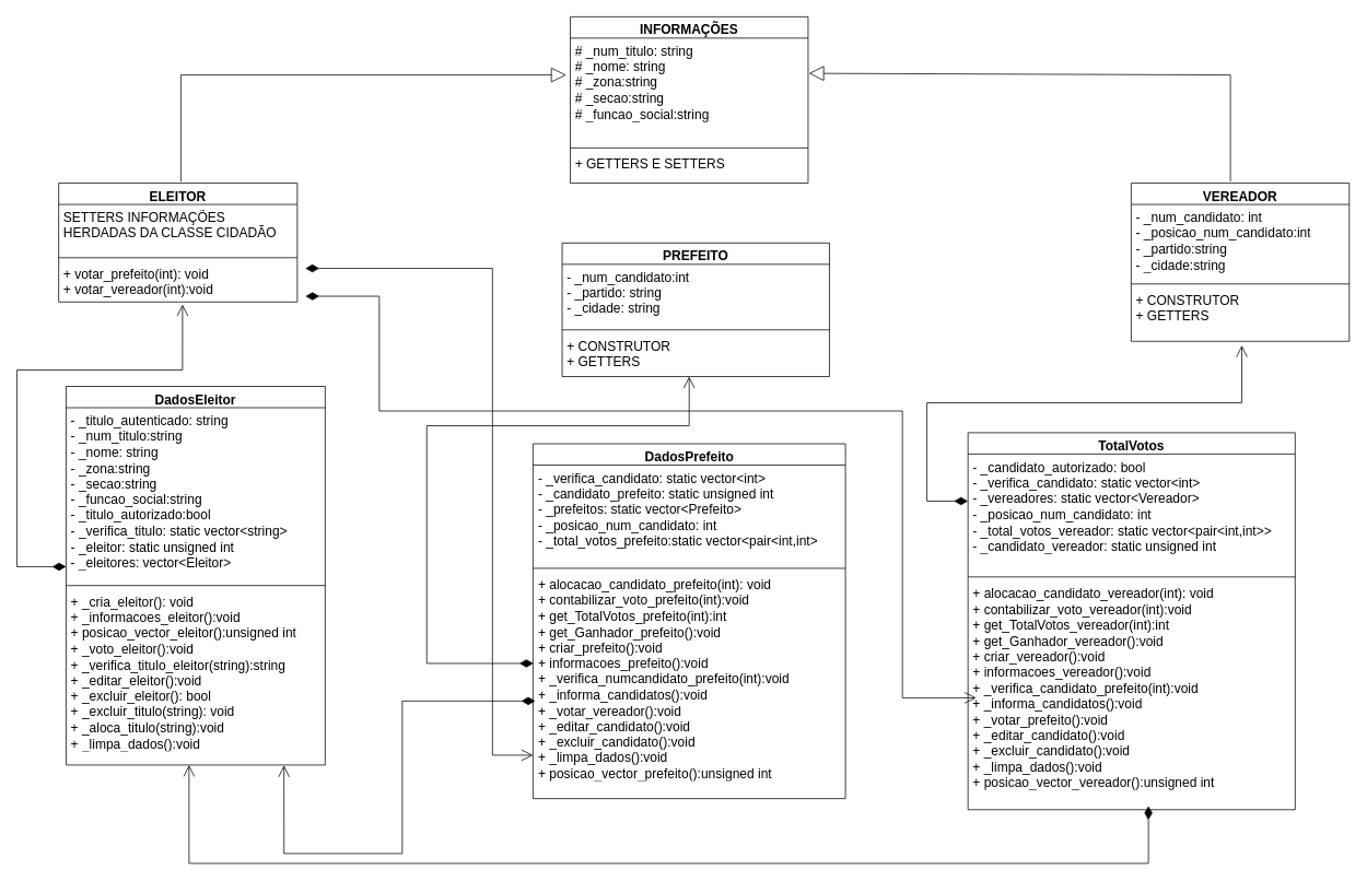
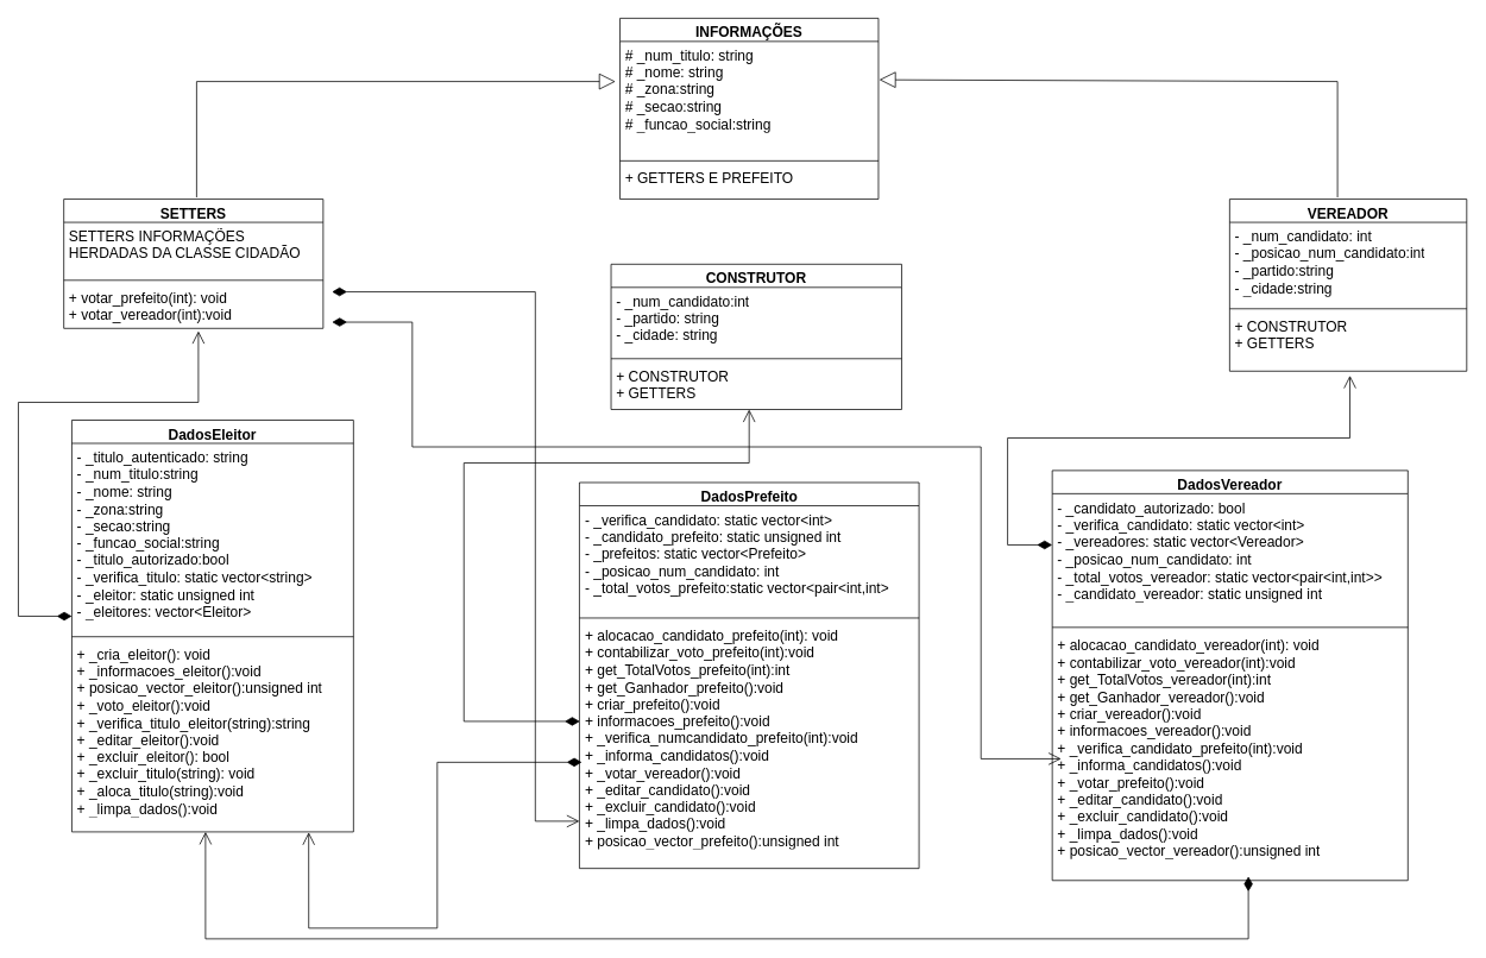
  <mxCell id="0" />
  <mxCell id="1" parent="0" />
  <mxCell id="2" value="INFORMAÇÕES" style="swimlane;fontStyle=1;align=center;verticalAlign=top;childLayout=stackLayout;horizontal=1;startSize=26;horizontalStack=0;resizeParent=1;resizeParentMax=0;resizeLast=0;collapsible=1;marginBottom=0;whiteSpace=wrap;html=1;fontSize=16;" parent="1" vertex="1"><mxGeometry x="695" y="20" width="290" height="203" as="geometry" /></mxCell>
  <mxCell id="3" value="# _num_titulo: string&lt;br&gt;# _nome: string&lt;br&gt;# _zona:string&lt;br&gt;# _secao:string&lt;br&gt;# _funcao_social:string" style="text;strokeColor=none;fillColor=none;align=left;verticalAlign=top;spacingLeft=4;spacingRight=4;overflow=hidden;rotatable=0;points=[[0,0.5],[1,0.5]];portConstraint=eastwest;whiteSpace=wrap;html=1;fontSize=16;" parent="2" vertex="1"><mxGeometry y="26" width="290" height="130" as="geometry" /></mxCell>
  <mxCell id="4" value="" style="line;strokeWidth=1;fillColor=none;align=left;verticalAlign=middle;spacingTop=-1;spacingLeft=3;spacingRight=3;rotatable=0;labelPosition=right;points=[];portConstraint=eastwest;strokeColor=inherit;fontSize=16;" parent="2" vertex="1"><mxGeometry y="156" width="290" height="8" as="geometry" /></mxCell>
- <mxCell id="5" value="+ GETTERS E SETTERS" style="text;strokeColor=none;fillColor=none;align=left;verticalAlign=top;spacingLeft=4;spacingRight=4;overflow=hidden;rotatable=0;points=[[0,0.5],[1,0.5]];portConstraint=eastwest;whiteSpace=wrap;html=1;fontSize=16;" parent="2" vertex="1"><mxGeometry y="164" width="290" height="39" as="geometry" /></mxCell>
- <mxCell id="6" value="ELEITOR" style="swimlane;fontStyle=1;align=center;verticalAlign=top;childLayout=stackLayout;horizontal=1;startSize=26;horizontalStack=0;resizeParent=1;resizeParentMax=0;resizeLast=0;collapsible=1;marginBottom=0;whiteSpace=wrap;html=1;fontSize=16;" parent="1" vertex="1"><mxGeometry x="71" y="223" width="291" height="145" as="geometry" /></mxCell>
+ <mxCell id="5" value="+ GETTERS E PREFEITO" style="text;strokeColor=none;fillColor=none;align=left;verticalAlign=top;spacingLeft=4;spacingRight=4;overflow=hidden;rotatable=0;points=[[0,0.5],[1,0.5]];portConstraint=eastwest;whiteSpace=wrap;html=1;fontSize=16;" parent="2" vertex="1"><mxGeometry y="164" width="290" height="39" as="geometry" /></mxCell>
+ <mxCell id="6" value="SETTERS" style="swimlane;fontStyle=1;align=center;verticalAlign=top;childLayout=stackLayout;horizontal=1;startSize=26;horizontalStack=0;resizeParent=1;resizeParentMax=0;resizeLast=0;collapsible=1;marginBottom=0;whiteSpace=wrap;html=1;fontSize=16;" parent="1" vertex="1"><mxGeometry x="71" y="223" width="291" height="145" as="geometry" /></mxCell>
  <mxCell id="7" value="SETTERS INFORMAÇÕES HERDADAS DA CLASSE CIDADÃO" style="text;strokeColor=none;fillColor=none;align=left;verticalAlign=top;spacingLeft=4;spacingRight=4;overflow=hidden;rotatable=0;points=[[0,0.5],[1,0.5]];portConstraint=eastwest;whiteSpace=wrap;html=1;fontSize=16;" parent="6" vertex="1"><mxGeometry y="26" width="291" height="61" as="geometry" /></mxCell>
  <mxCell id="8" value="" style="line;strokeWidth=1;fillColor=none;align=left;verticalAlign=middle;spacingTop=-1;spacingLeft=3;spacingRight=3;rotatable=0;labelPosition=right;points=[];portConstraint=eastwest;strokeColor=inherit;fontSize=16;" parent="6" vertex="1"><mxGeometry y="87" width="291" height="8" as="geometry" /></mxCell>
  <mxCell id="9" value="+ votar_prefeito(int): void&lt;br&gt;+ votar_vereador(int):void" style="text;strokeColor=none;fillColor=none;align=left;verticalAlign=top;spacingLeft=4;spacingRight=4;overflow=hidden;rotatable=0;points=[[0,0.5],[1,0.5]];portConstraint=eastwest;whiteSpace=wrap;html=1;fontSize=16;" parent="6" vertex="1"><mxGeometry y="95" width="291" height="50" as="geometry" /></mxCell>
- <mxCell id="10" value="PREFEITO&lt;br&gt;" style="swimlane;fontStyle=1;align=center;verticalAlign=top;childLayout=stackLayout;horizontal=1;startSize=26;horizontalStack=0;resizeParent=1;resizeParentMax=0;resizeLast=0;collapsible=1;marginBottom=0;whiteSpace=wrap;html=1;fontSize=16;" parent="1" vertex="1"><mxGeometry x="685" y="296" width="326" height="163" as="geometry" /></mxCell>
+ <mxCell id="10" value="CONSTRUTOR&lt;br&gt;" style="swimlane;fontStyle=1;align=center;verticalAlign=top;childLayout=stackLayout;horizontal=1;startSize=26;horizontalStack=0;resizeParent=1;resizeParentMax=0;resizeLast=0;collapsible=1;marginBottom=0;whiteSpace=wrap;html=1;fontSize=16;" parent="1" vertex="1"><mxGeometry x="685" y="296" width="326" height="163" as="geometry" /></mxCell>
  <mxCell id="11" value="- _num_candidato:int&lt;br&gt;- _partido: string&lt;br&gt;- _cidade: string" style="text;strokeColor=none;fillColor=none;align=left;verticalAlign=top;spacingLeft=4;spacingRight=4;overflow=hidden;rotatable=0;points=[[0,0.5],[1,0.5]];portConstraint=eastwest;whiteSpace=wrap;html=1;fontSize=16;" parent="10" vertex="1"><mxGeometry y="26" width="326" height="76" as="geometry" /></mxCell>
  <mxCell id="12" value="" style="line;strokeWidth=1;fillColor=none;align=left;verticalAlign=middle;spacingTop=-1;spacingLeft=3;spacingRight=3;rotatable=0;labelPosition=right;points=[];portConstraint=eastwest;strokeColor=inherit;fontSize=16;" parent="10" vertex="1"><mxGeometry y="102" width="326" height="8" as="geometry" /></mxCell>
  <mxCell id="13" value="+ CONSTRUTOR&lt;br&gt;+ GETTERS" style="text;strokeColor=none;fillColor=none;align=left;verticalAlign=top;spacingLeft=4;spacingRight=4;overflow=hidden;rotatable=0;points=[[0,0.5],[1,0.5]];portConstraint=eastwest;whiteSpace=wrap;html=1;fontSize=16;" parent="10" vertex="1"><mxGeometry y="110" width="326" height="53" as="geometry" /></mxCell>
  <mxCell id="14" value="VEREADOR" style="swimlane;fontStyle=1;align=center;verticalAlign=top;childLayout=stackLayout;horizontal=1;startSize=26;horizontalStack=0;resizeParent=1;resizeParentMax=0;resizeLast=0;collapsible=1;marginBottom=0;whiteSpace=wrap;html=1;fontSize=16;" parent="1" vertex="1"><mxGeometry x="1379" y="223" width="266" height="193" as="geometry" /></mxCell>
  <mxCell id="15" value="- _num_candidato: int&lt;br&gt;- _posicao_num_candidato:int&lt;br&gt;- _partido:string&lt;br&gt;- _cidade:string" style="text;strokeColor=none;fillColor=none;align=left;verticalAlign=top;spacingLeft=4;spacingRight=4;overflow=hidden;rotatable=0;points=[[0,0.5],[1,0.5]];portConstraint=eastwest;whiteSpace=wrap;html=1;fontSize=16;" parent="14" vertex="1"><mxGeometry y="26" width="266" height="93" as="geometry" /></mxCell>
  <mxCell id="16" value="" style="line;strokeWidth=1;fillColor=none;align=left;verticalAlign=middle;spacingTop=-1;spacingLeft=3;spacingRight=3;rotatable=0;labelPosition=right;points=[];portConstraint=eastwest;strokeColor=inherit;fontSize=16;" parent="14" vertex="1"><mxGeometry y="119" width="266" height="8" as="geometry" /></mxCell>
  <mxCell id="17" value="+ CONSTRUTOR&lt;br&gt;+ GETTERS" style="text;strokeColor=none;fillColor=none;align=left;verticalAlign=top;spacingLeft=4;spacingRight=4;overflow=hidden;rotatable=0;points=[[0,0.5],[1,0.5]];portConstraint=eastwest;whiteSpace=wrap;html=1;fontSize=16;" parent="14" vertex="1"><mxGeometry y="127" width="266" height="66" as="geometry" /></mxCell>
  <mxCell id="18" value="DadosPrefeito" style="swimlane;fontStyle=1;align=center;verticalAlign=top;childLayout=stackLayout;horizontal=1;startSize=26;horizontalStack=0;resizeParent=1;resizeParentMax=0;resizeLast=0;collapsible=1;marginBottom=0;whiteSpace=wrap;html=1;fontSize=16;" parent="1" vertex="1"><mxGeometry x="649.5" y="541" width="381" height="433" as="geometry" /></mxCell>
  <mxCell id="19" value="- _verifica_candidato: static vector&amp;lt;int&amp;gt;&lt;br&gt;- _candidato_prefeito: static unsigned int&lt;br&gt;- _prefeitos: static vector&amp;lt;Prefeito&amp;gt;&lt;br&gt;- _posicao_num_candidato: int&lt;br&gt;- _total_votos_prefeito:static vector&amp;lt;pair&amp;lt;int,int&amp;gt;" style="text;strokeColor=none;fillColor=none;align=left;verticalAlign=top;spacingLeft=4;spacingRight=4;overflow=hidden;rotatable=0;points=[[0,0.5],[1,0.5]];portConstraint=eastwest;whiteSpace=wrap;html=1;fontSize=16;" parent="18" vertex="1"><mxGeometry y="26" width="381" height="122" as="geometry" /></mxCell>
  <mxCell id="20" value="" style="line;strokeWidth=1;fillColor=none;align=left;verticalAlign=middle;spacingTop=-1;spacingLeft=3;spacingRight=3;rotatable=0;labelPosition=right;points=[];portConstraint=eastwest;strokeColor=inherit;fontSize=16;" parent="18" vertex="1"><mxGeometry y="148" width="381" height="8" as="geometry" /></mxCell>
  <mxCell id="21" value="+ alocacao_candidato_prefeito(int): void&lt;br&gt;+ contabilizar_voto_prefeito(int):void&lt;br&gt;+ get_TotalVotos_prefeito(int):int&lt;br&gt;+ get_Ganhador_prefeito():void&lt;br&gt;+ criar_prefeito():void&lt;br&gt;+ informacoes_prefeito():void&lt;br&gt;+ _verifica_numcandidato_prefeito(int):void&lt;br&gt;+ _informa_candidatos():void&lt;br&gt;+ _votar_vereador():void&lt;br&gt;+ _editar_candidato():void&lt;br&gt;+ _excluir_candidato():void&lt;br&gt;+ _limpa_dados():void&lt;br&gt;+ posicao_vector_prefeito():unsigned int" style="text;strokeColor=none;fillColor=none;align=left;verticalAlign=top;spacingLeft=4;spacingRight=4;overflow=hidden;rotatable=0;points=[[0,0.5],[1,0.5]];portConstraint=eastwest;whiteSpace=wrap;html=1;fontSize=16;" parent="18" vertex="1"><mxGeometry y="156" width="381" height="277" as="geometry" /></mxCell>
  <mxCell id="22" value="DadosEleitor" style="swimlane;fontStyle=1;align=center;verticalAlign=top;childLayout=stackLayout;horizontal=1;startSize=26;horizontalStack=0;resizeParent=1;resizeParentMax=0;resizeLast=0;collapsible=1;marginBottom=0;whiteSpace=wrap;html=1;fontSize=16;" parent="1" vertex="1"><mxGeometry x="80" y="471" width="316" height="462" as="geometry" /></mxCell>
  <mxCell id="23" value="- _titulo_autenticado: string&lt;br&gt;- _num_titulo:string&lt;br&gt;- _nome: string&lt;br&gt;- _zona:string&lt;br&gt;- _secao:string&lt;br&gt;- _funcao_social:string&lt;br&gt;- _titulo_autorizado:bool&lt;br&gt;- _verifica_titulo: static vector&amp;lt;string&amp;gt;&lt;br&gt;- _eleitor: static unsigned int&lt;br&gt;- _eleitores: vector&amp;lt;Eleitor&amp;gt;" style="text;strokeColor=none;fillColor=none;align=left;verticalAlign=top;spacingLeft=4;spacingRight=4;overflow=hidden;rotatable=0;points=[[0,0.5],[1,0.5]];portConstraint=eastwest;whiteSpace=wrap;html=1;fontSize=16;" parent="22" vertex="1"><mxGeometry y="26" width="316" height="213" as="geometry" /></mxCell>
  <mxCell id="24" value="" style="line;strokeWidth=1;fillColor=none;align=left;verticalAlign=middle;spacingTop=-1;spacingLeft=3;spacingRight=3;rotatable=0;labelPosition=right;points=[];portConstraint=eastwest;strokeColor=inherit;fontSize=16;" parent="22" vertex="1"><mxGeometry y="239" width="316" height="8" as="geometry" /></mxCell>
  <mxCell id="25" value="+ _cria_eleitor(): void&lt;br&gt;+ _informacoes_eleitor():void&lt;br&gt;+ posicao_vector_eleitor():unsigned int&lt;br&gt;+ _voto_eleitor():void&lt;br&gt;+ _verifica_titulo_eleitor(string):string&lt;br&gt;+ _editar_eleitor():void&lt;br&gt;+ _excluir_eleitor(): bool&lt;br&gt;+ _excluir_titulo(string): void&lt;br&gt;+ _aloca_titulo(string):void&lt;br&gt;+ _limpa_dados():void" style="text;strokeColor=none;fillColor=none;align=left;verticalAlign=top;spacingLeft=4;spacingRight=4;overflow=hidden;rotatable=0;points=[[0,0.5],[1,0.5]];portConstraint=eastwest;whiteSpace=wrap;html=1;fontSize=16;" parent="22" vertex="1"><mxGeometry y="247" width="316" height="215" as="geometry" /></mxCell>
- <mxCell id="26" value="TotalVotos" style="swimlane;fontStyle=1;align=center;verticalAlign=top;childLayout=stackLayout;horizontal=1;startSize=26;horizontalStack=0;resizeParent=1;resizeParentMax=0;resizeLast=0;collapsible=1;marginBottom=0;whiteSpace=wrap;html=1;fontSize=16;" parent="1" vertex="1"><mxGeometry x="1180" y="527.5" width="399" height="460" as="geometry" /></mxCell>
+ <mxCell id="26" value="DadosVereador" style="swimlane;fontStyle=1;align=center;verticalAlign=top;childLayout=stackLayout;horizontal=1;startSize=26;horizontalStack=0;resizeParent=1;resizeParentMax=0;resizeLast=0;collapsible=1;marginBottom=0;whiteSpace=wrap;html=1;fontSize=16;" parent="1" vertex="1"><mxGeometry x="1180" y="527.5" width="399" height="460" as="geometry" /></mxCell>
  <mxCell id="27" value="- _candidato_autorizado: bool&lt;br&gt;- _verifica_candidato: static vector&amp;lt;int&amp;gt;&lt;br&gt;- _vereadores: static vector&amp;lt;Vereador&amp;gt;&lt;br&gt;- _posicao_num_candidato: int&lt;br&gt;- _total_votos_vereador: static vector&amp;lt;pair&amp;lt;int,int&amp;gt;&amp;gt;&lt;br&gt;- _candidato_vereador: static unsigned int" style="text;strokeColor=none;fillColor=none;align=left;verticalAlign=top;spacingLeft=4;spacingRight=4;overflow=hidden;rotatable=0;points=[[0,0.5],[1,0.5]];portConstraint=eastwest;whiteSpace=wrap;html=1;fontSize=16;" parent="26" vertex="1"><mxGeometry y="26" width="399" height="146" as="geometry" /></mxCell>
  <mxCell id="28" value="" style="line;strokeWidth=1;fillColor=none;align=left;verticalAlign=middle;spacingTop=-1;spacingLeft=3;spacingRight=3;rotatable=0;labelPosition=right;points=[];portConstraint=eastwest;strokeColor=inherit;fontSize=16;" parent="26" vertex="1"><mxGeometry y="172" width="399" height="8" as="geometry" /></mxCell>
  <mxCell id="29" value="+ alocacao_candidato_vereador(int): void&lt;br style=&quot;border-color: var(--border-color);&quot;&gt;+ contabilizar_voto_vereador(int):void&lt;br style=&quot;border-color: var(--border-color);&quot;&gt;+ get_TotalVotos_vereador(int):int&lt;br style=&quot;border-color: var(--border-color);&quot;&gt;+ get_Ganhador_vereador():void&lt;br style=&quot;border-color: var(--border-color);&quot;&gt;+ criar_vereador():void&lt;br style=&quot;border-color: var(--border-color);&quot;&gt;+ informacoes_vereador():void&lt;br style=&quot;border-color: var(--border-color);&quot;&gt;+ _verifica_candidato_prefeito(int):void&lt;br style=&quot;border-color: var(--border-color);&quot;&gt;+ _informa_candidatos():void&lt;br style=&quot;border-color: var(--border-color);&quot;&gt;+ _votar_prefeito():void&lt;br style=&quot;border-color: var(--border-color);&quot;&gt;+ _editar_candidato():void&lt;br style=&quot;border-color: var(--border-color);&quot;&gt;+ _excluir_candidato():void&lt;br style=&quot;border-color: var(--border-color);&quot;&gt;+ _limpa_dados():void&lt;br style=&quot;border-color: var(--border-color);&quot;&gt;+ posicao_vector_vereador():unsigned int" style="text;strokeColor=none;fillColor=none;align=left;verticalAlign=top;spacingLeft=4;spacingRight=4;overflow=hidden;rotatable=0;points=[[0,0.5],[1,0.5]];portConstraint=eastwest;whiteSpace=wrap;html=1;fontSize=16;" parent="26" vertex="1"><mxGeometry y="180" width="399" height="280" as="geometry" /></mxCell>
  <mxCell id="30" value="" style="endArrow=block;endSize=16;endFill=0;html=1;rounded=0;fontSize=12;" edge="1" parent="1"><mxGeometry width="160" relative="1" as="geometry"><mxPoint x="220" y="221" as="sourcePoint" /><mxPoint x="690" y="91" as="targetPoint" /><Array as="points"><mxPoint x="220" y="91" /></Array></mxGeometry></mxCell>
  <mxCell id="31" value="" style="endArrow=block;endSize=16;endFill=0;html=1;rounded=0;fontSize=12;entryX=1.003;entryY=0.331;entryDx=0;entryDy=0;entryPerimeter=0;" edge="1" parent="1" target="3"><mxGeometry width="160" relative="1" as="geometry"><mxPoint x="1500" y="221" as="sourcePoint" /><mxPoint x="1050" y="101" as="targetPoint" /><Array as="points"><mxPoint x="1500" y="91" /></Array></mxGeometry></mxCell>
  <mxCell id="32" value="" style="endArrow=open;html=1;endSize=12;startArrow=diamondThin;startSize=14;startFill=1;edgeStyle=orthogonalEdgeStyle;align=left;verticalAlign=bottom;rounded=0;fontSize=12;entryX=0.519;entryY=1.06;entryDx=0;entryDy=0;entryPerimeter=0;" edge="1" parent="1" source="23" target="9"><mxGeometry x="-0.886" y="40" relative="1" as="geometry"><mxPoint x="50" y="751" as="sourcePoint" /><mxPoint x="380" y="521" as="targetPoint" /><Array as="points"><mxPoint x="20" y="691" /><mxPoint x="20" y="451" /><mxPoint x="222" y="451" /></Array><mxPoint as="offset" /></mxGeometry></mxCell>
  <mxCell id="33" value="" style="endArrow=open;html=1;endSize=12;startArrow=diamondThin;startSize=14;startFill=1;edgeStyle=orthogonalEdgeStyle;align=left;verticalAlign=bottom;rounded=0;fontSize=12;" edge="1" parent="1"><mxGeometry x="-1" y="3" relative="1" as="geometry"><mxPoint x="649.93" y="809" as="sourcePoint" /><mxPoint x="839.93" y="459" as="targetPoint" /><Array as="points"><mxPoint x="519.93" y="809" /><mxPoint x="519.93" y="519" /><mxPoint x="839.93" y="519" /></Array></mxGeometry></mxCell>
  <mxCell id="34" value="" style="endArrow=open;html=1;endSize=12;startArrow=diamondThin;startSize=14;startFill=1;edgeStyle=orthogonalEdgeStyle;align=left;verticalAlign=bottom;rounded=0;fontSize=12;" edge="1" parent="1"><mxGeometry x="-1" y="3" relative="1" as="geometry"><mxPoint x="1179.93" y="611" as="sourcePoint" /><mxPoint x="1513.93" y="421" as="targetPoint" /><Array as="points"><mxPoint x="1169.93" y="611" /><mxPoint x="1129.93" y="611" /><mxPoint x="1129.93" y="491" /><mxPoint x="1513.93" y="491" /></Array></mxGeometry></mxCell>
  <mxCell id="35" value="" style="endArrow=open;html=1;endSize=12;startArrow=diamondThin;startSize=14;startFill=1;edgeStyle=orthogonalEdgeStyle;align=left;verticalAlign=bottom;rounded=0;fontSize=12;exitX=1.034;exitY=0.18;exitDx=0;exitDy=0;exitPerimeter=0;" edge="1" parent="1" source="9" target="21"><mxGeometry x="-0.959" y="36" relative="1" as="geometry"><mxPoint x="390" y="331" as="sourcePoint" /><mxPoint x="600" y="971" as="targetPoint" /><Array as="points"><mxPoint x="600" y="327" /><mxPoint x="600" y="921" /></Array><mxPoint as="offset" /></mxGeometry></mxCell>
  <mxCell id="36" value="" style="endArrow=open;html=1;endSize=12;startArrow=diamondThin;startSize=14;startFill=1;edgeStyle=orthogonalEdgeStyle;align=left;verticalAlign=bottom;rounded=0;fontSize=12;exitX=0.007;exitY=0.57;exitDx=0;exitDy=0;exitPerimeter=0;entryX=0.841;entryY=1.002;entryDx=0;entryDy=0;entryPerimeter=0;" edge="1" parent="1" source="21" target="25"><mxGeometry x="-0.785" y="30" relative="1" as="geometry"><mxPoint x="620" y="1031" as="sourcePoint" /><mxPoint x="340" y="1041" as="targetPoint" /><Array as="points"><mxPoint x="490" y="855" /><mxPoint x="490" y="1041" /><mxPoint x="346" y="1041" /></Array><mxPoint as="offset" /></mxGeometry></mxCell>
  <mxCell id="37" value="" style="endArrow=open;html=1;endSize=12;startArrow=diamondThin;startSize=14;startFill=1;edgeStyle=orthogonalEdgeStyle;align=left;verticalAlign=bottom;rounded=0;fontSize=12;" edge="1" parent="1"><mxGeometry x="-1" y="3" relative="1" as="geometry"><mxPoint x="1400" y="983" as="sourcePoint" /><mxPoint x="230" y="933" as="targetPoint" /><Array as="points"><mxPoint x="1400" y="1053" /><mxPoint x="230" y="1053" /><mxPoint x="230" y="953" /></Array></mxGeometry></mxCell>
  <mxCell id="38" value="" style="endArrow=open;html=1;endSize=12;startArrow=diamondThin;startSize=14;startFill=1;edgeStyle=orthogonalEdgeStyle;align=left;verticalAlign=bottom;rounded=0;fontSize=12;" edge="1" parent="1"><mxGeometry x="-0.972" y="-40" relative="1" as="geometry"><mxPoint x="372" y="361" as="sourcePoint" /><mxPoint x="1190" y="851" as="targetPoint" /><Array as="points"><mxPoint x="462" y="361" /><mxPoint x="462" y="501" /><mxPoint x="1100" y="501" /><mxPoint x="1100" y="851" /></Array><mxPoint as="offset" /></mxGeometry></mxCell>
